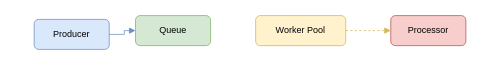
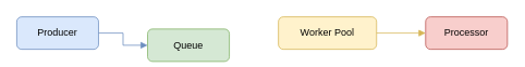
  <mxCell id="0" />
  <mxCell id="1" parent="0" />
- <mxCell id="2" value="Producer" style="rounded=1;whiteSpace=wrap;html=1;fillColor=#dae8fc;strokeColor=#6c8ebf;" vertex="1" parent="1"><mxGeometry x="45" y="25" width="100" height="40" as="geometry" /></mxCell>
- <mxCell id="3" value="Queue" style="rounded=1;whiteSpace=wrap;html=1;fillColor=#d5e8d4;strokeColor=#82b366;" vertex="1" parent="1"><mxGeometry x="180" y="20" width="100" height="40" as="geometry" /></mxCell>
+ <mxCell id="2" value="Producer" style="rounded=1;whiteSpace=wrap;html=1;fillColor=#dae8fc;strokeColor=#6c8ebf;" vertex="1" parent="1"><mxGeometry x="20" y="20" width="100" height="40" as="geometry" /></mxCell>
+ <mxCell id="3" value="Queue" style="rounded=1;whiteSpace=wrap;html=1;fillColor=#d5e8d4;strokeColor=#82b366;" vertex="1" parent="1"><mxGeometry x="180" y="35" width="100" height="40" as="geometry" /></mxCell>
  <mxCell id="4" value="Worker Pool" style="rounded=1;whiteSpace=wrap;html=1;fillColor=#fff2cc;strokeColor=#d6b656;" vertex="1" parent="1"><mxGeometry x="340" y="20" width="120" height="40" as="geometry" /></mxCell>
  <mxCell id="5" value="Processor" style="rounded=1;whiteSpace=wrap;html=1;fillColor=#f8cecc;strokeColor=#b85450;" vertex="1" parent="1"><mxGeometry x="520" y="20" width="100" height="40" as="geometry" /></mxCell>
  <mxCell id="6" style="edgeStyle=orthogonalEdgeStyle;rounded=0;orthogonalLoop=1;jettySize=auto;html=1;endArrow=block;endFill=1;strokeColor=#6c8ebf;" edge="1" parent="1" source="2" target="3"><mxGeometry relative="1" as="geometry" /></mxCell>
- <mxCell id="7" style="edgeStyle=orthogonalEdgeStyle;rounded=0;orthogonalLoop=1;jettySize=auto;html=1;endArrow=block;endFill=1;strokeColor=#d6b656;dashed=1;" edge="1" parent="1" source="4" target="5"><mxGeometry relative="1" as="geometry" /></mxCell>
+ <mxCell id="7" style="edgeStyle=orthogonalEdgeStyle;rounded=0;orthogonalLoop=1;jettySize=auto;html=1;endArrow=block;endFill=1;strokeColor=#d6b656;" edge="1" parent="1" source="4" target="5"><mxGeometry relative="1" as="geometry" /></mxCell>
